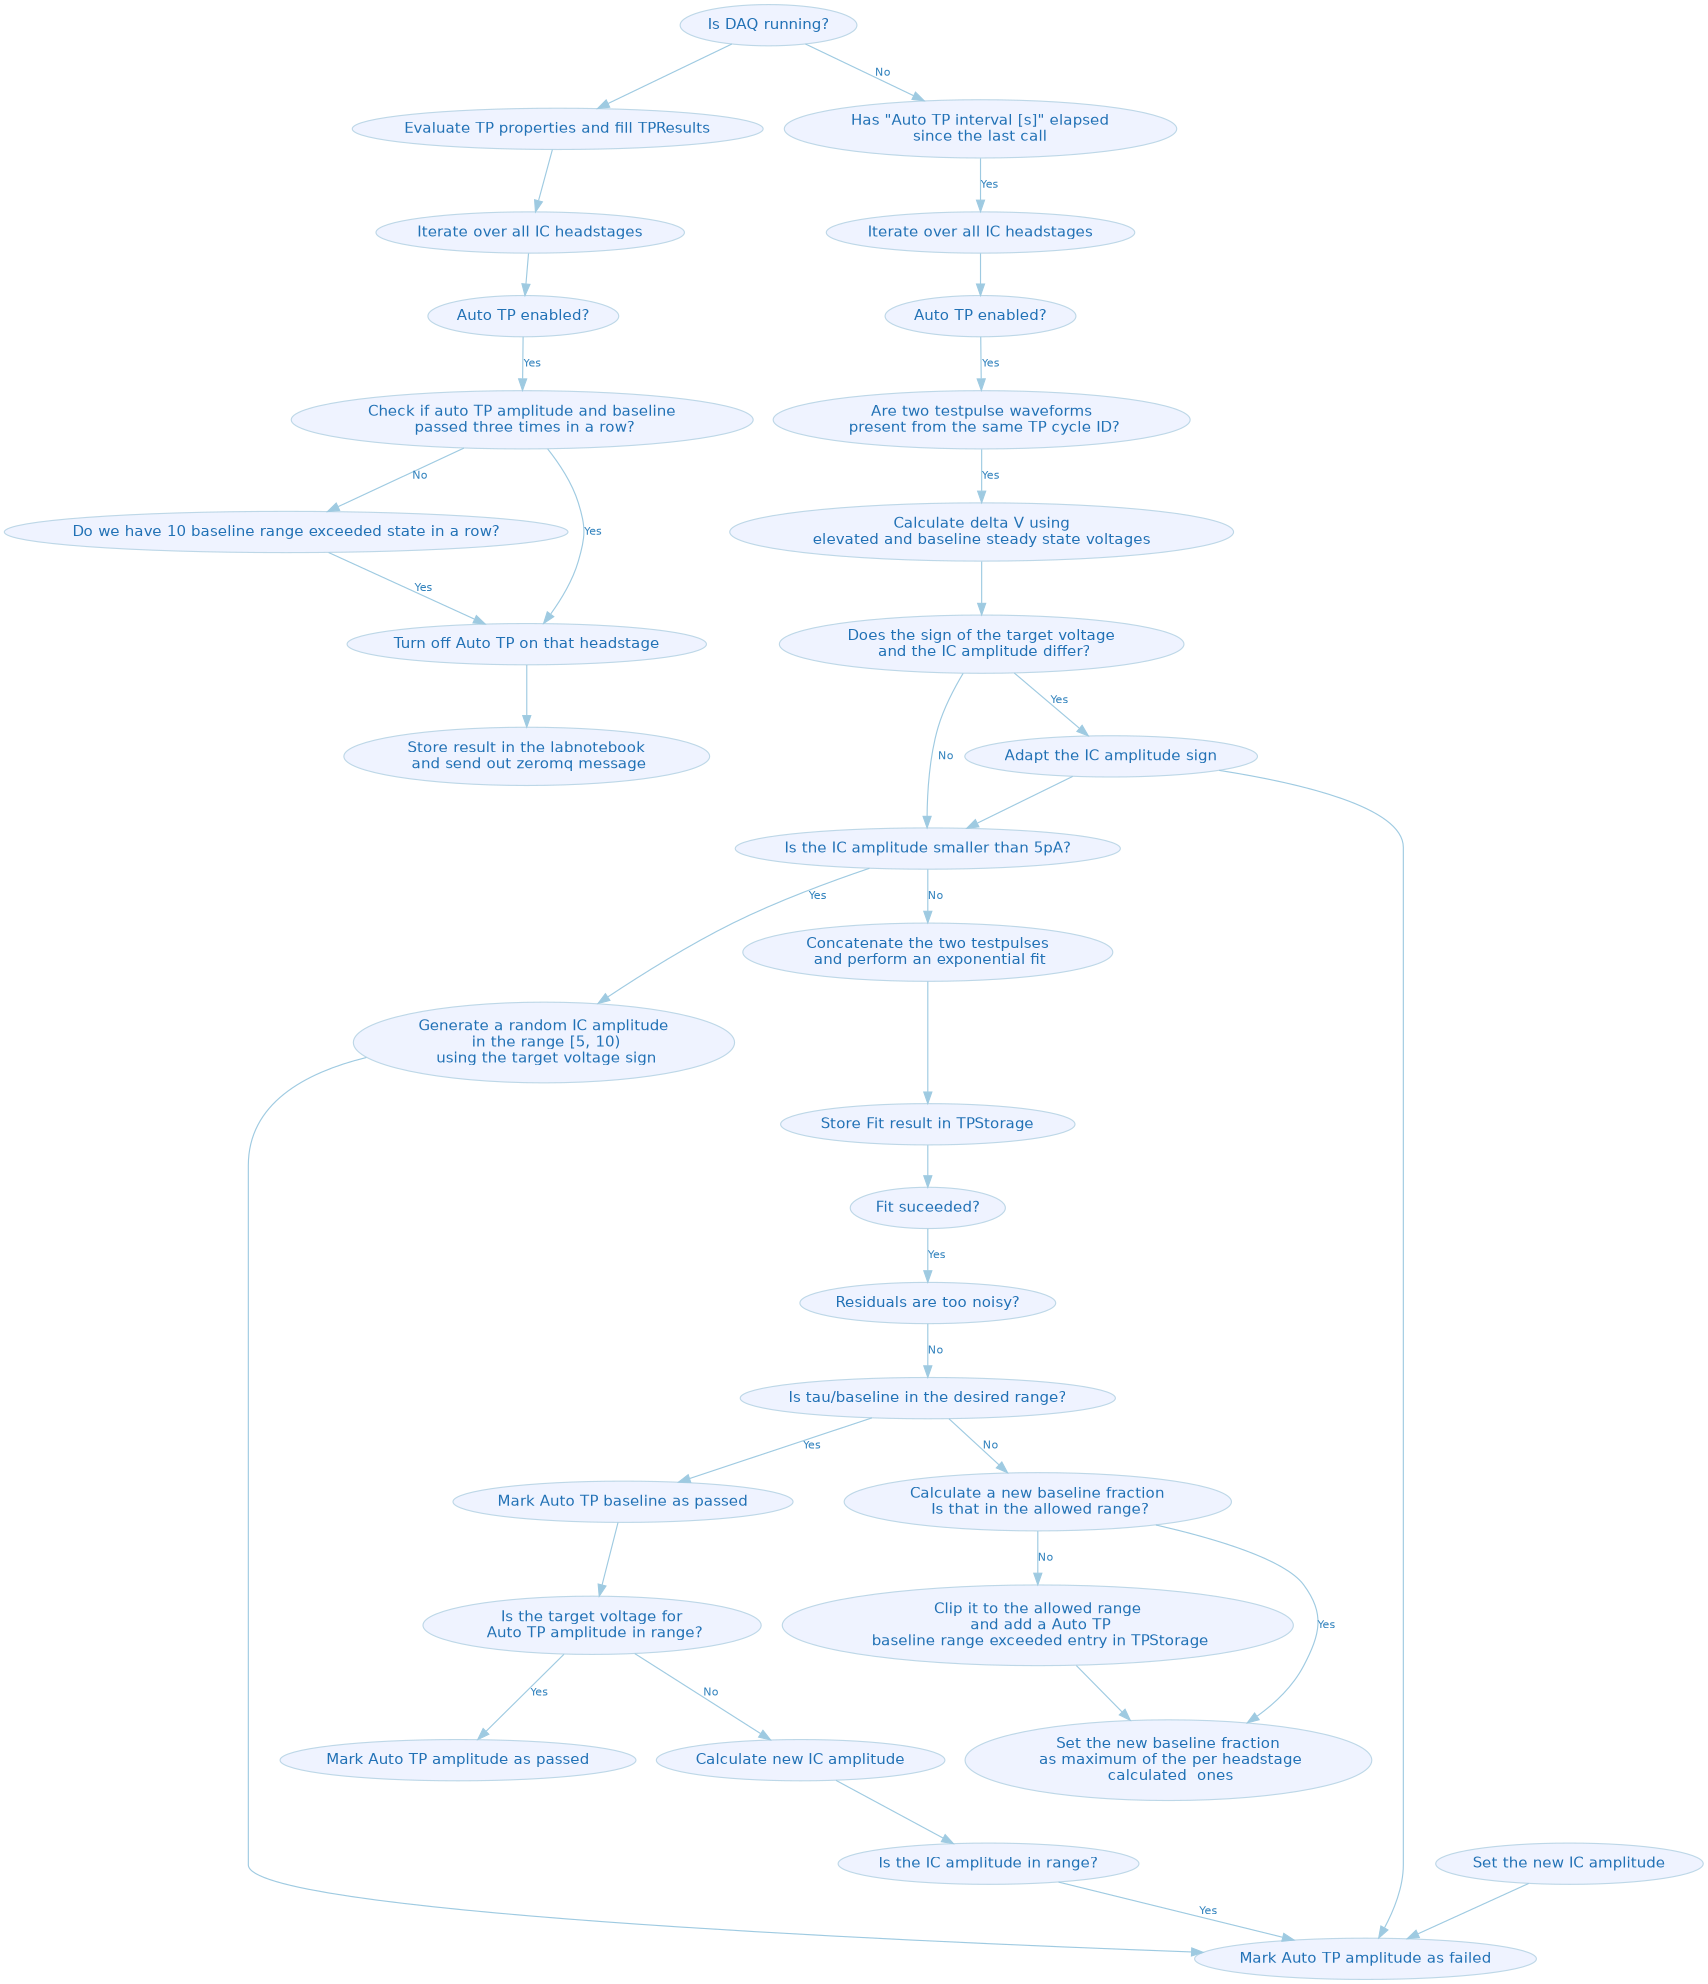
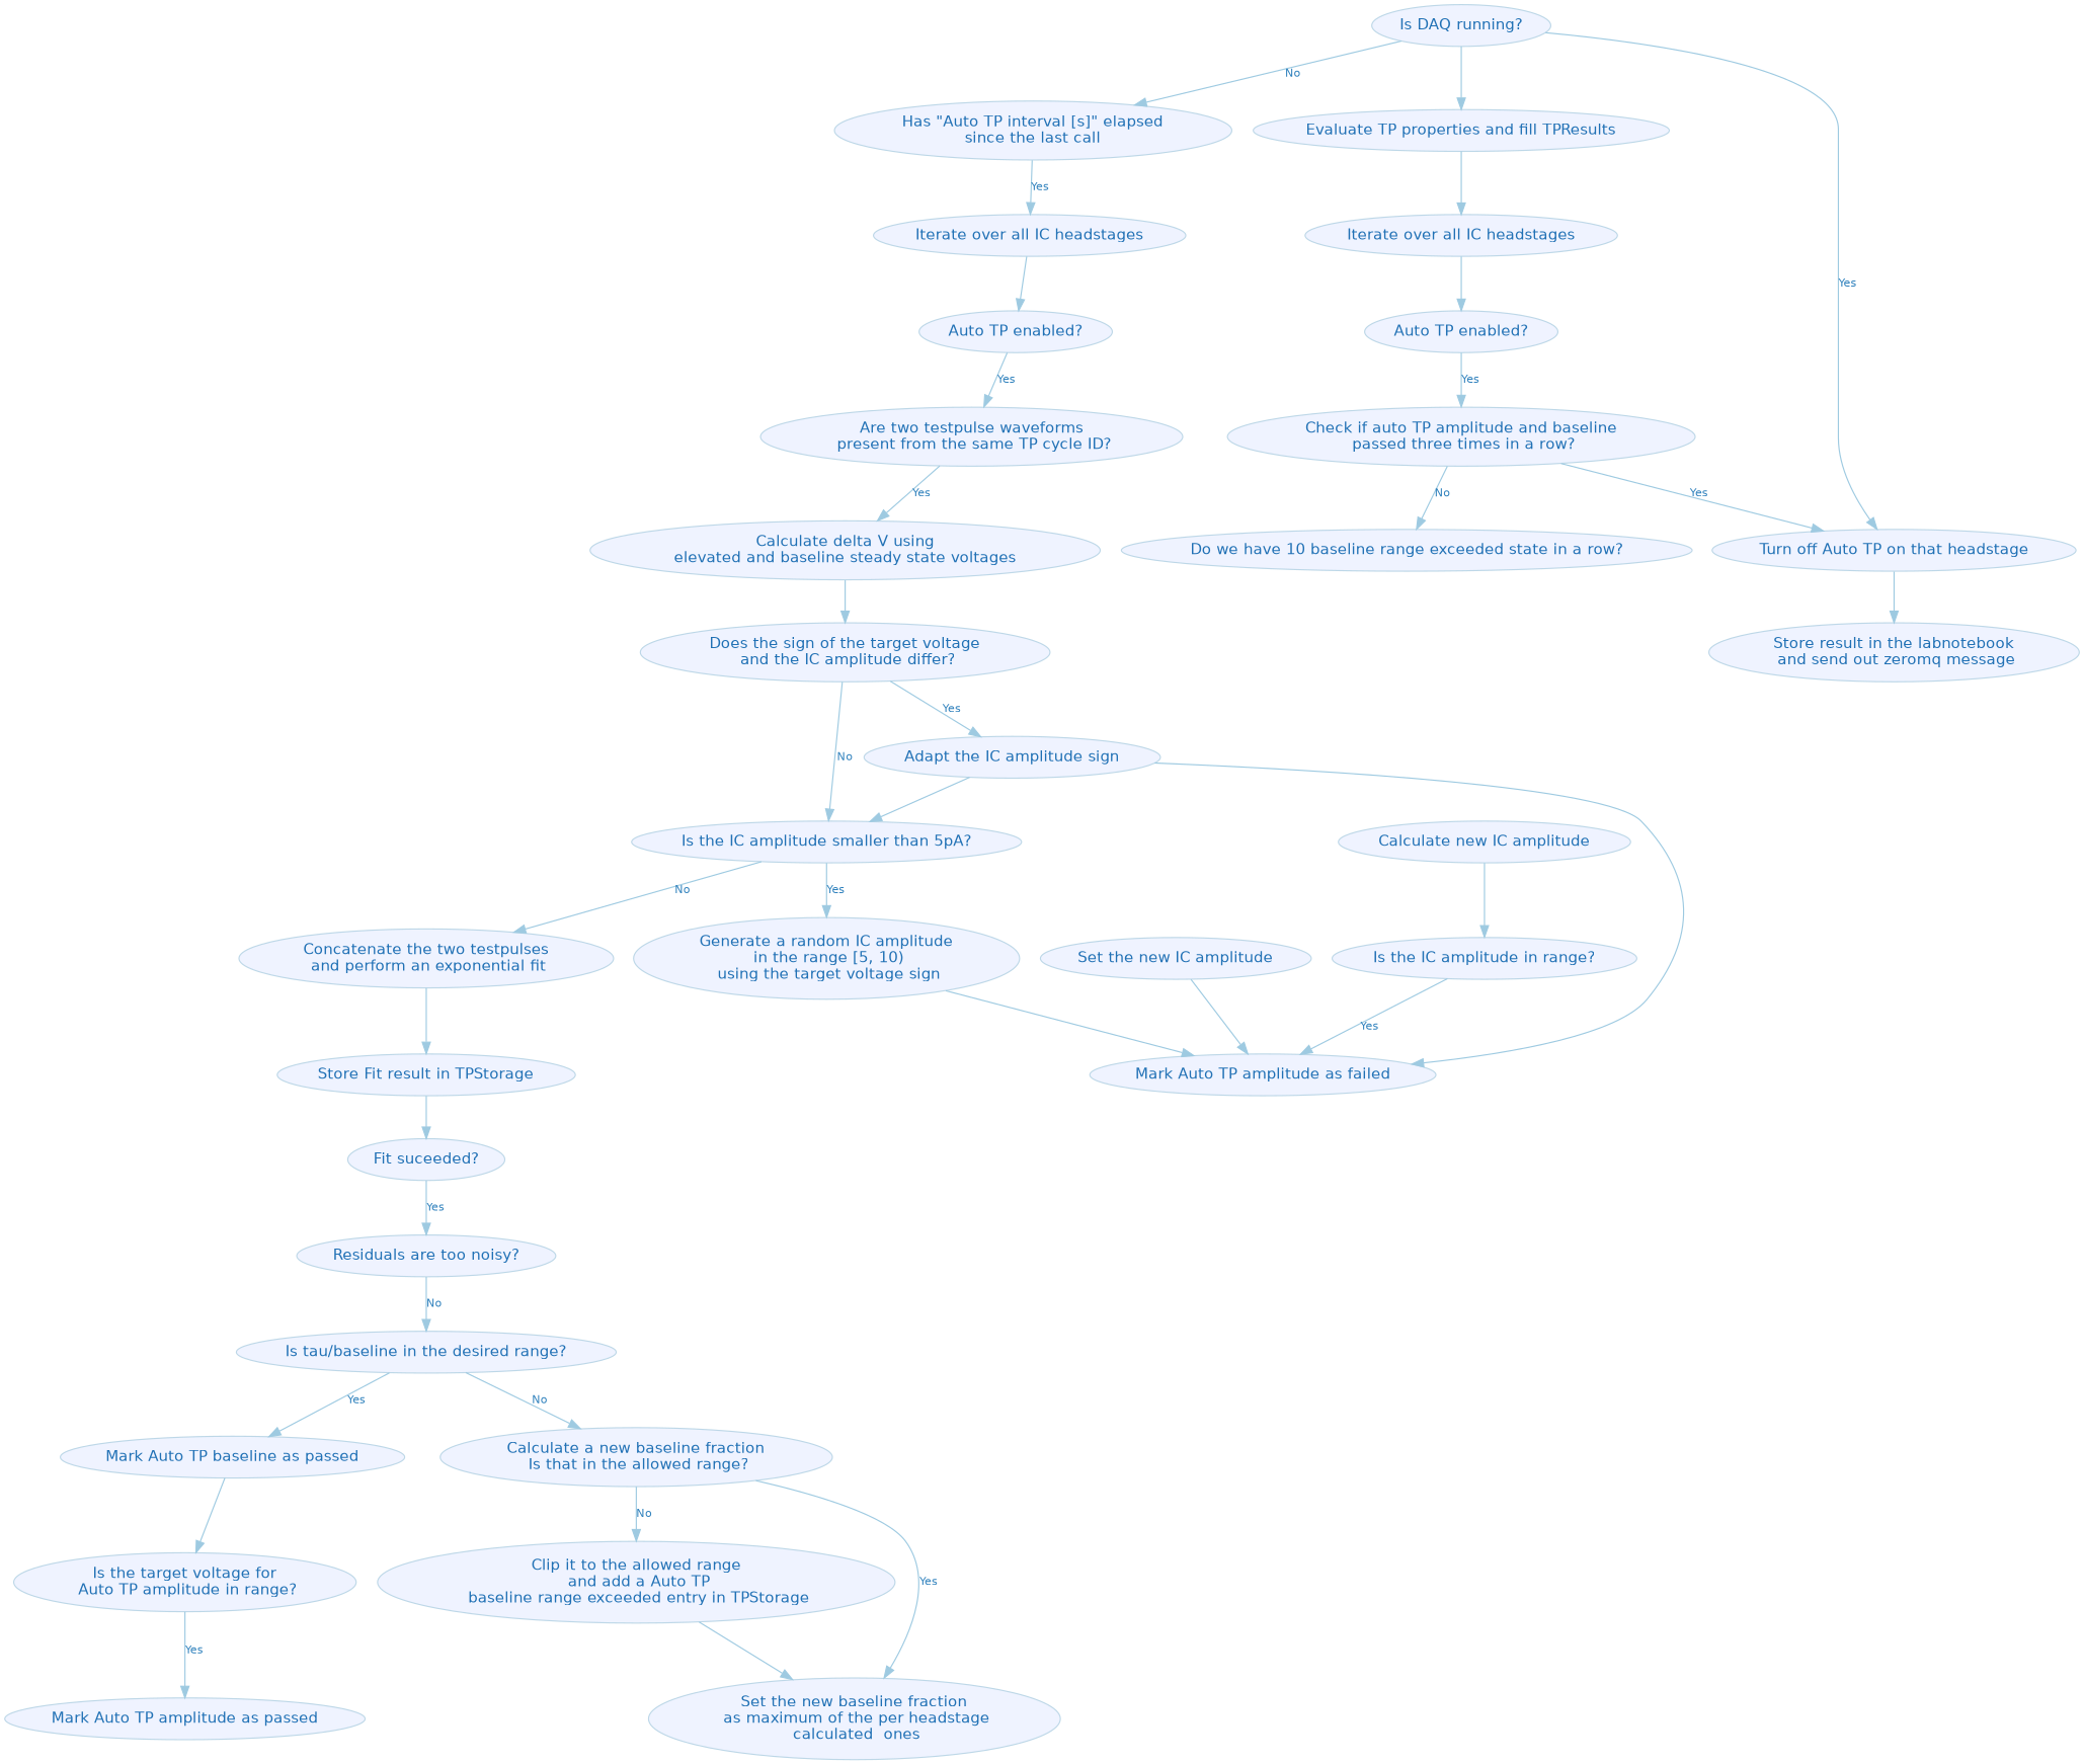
  digraph {
    color=white
    compound=true
    fontcolor=black
    fontname=Helvetica
    fontsize=14
    penwidth=0.1
    node [color="#bdd7e7" fillcolor="#eff3ff" fontcolor="#2171b5" fontname=Helvetica fontsize=13 shape=ellipse style=filled]
    edge [color="#9ecae1" fontcolor="#3182bd" fontname=Helvetica fontsize=10 style=solid]
    n1 [label="Evaluate TP properties and fill TPResults"]
    n2 [label="Iterate over all IC headstages"]
    n3 [label="Is DAQ running?"]
    n4 [label="Has \"Auto TP interval [s]\" elapsed\nsince the last call"]
    n5 [label="Auto TP enabled?"]
    n6 [label="Iterate over all IC headstages"]
    n7 [label="Check if auto TP amplitude and baseline\n passed three times in a row?"]
    n8 [label="Auto TP enabled?"]
    n9 [label="Are two testpulse waveforms\n present from the same TP cycle ID?"]
    n10 [label="Calculate delta V using\nelevated and baseline steady state voltages"]
    n11 [label="Does the sign of the target voltage\n and the IC amplitude differ?"]
    n12 [label="Is the IC amplitude smaller than 5pA?"]
    n13 [label="Adapt the IC amplitude sign"]
    n14 [label="Generate a random IC amplitude\n in the range [5, 10)\n using the target voltage sign"]
    n15 [label="Concatenate the two testpulses\n and perform an exponential fit"]
    n16 [label="Mark Auto TP amplitude as failed"]
    n17 [label="Store Fit result in TPStorage"]
    n18 [Label="Did the fit fail?" label="Fit suceeded?"]
    n19 [label="Set the new IC amplitude"]
    n20 [label="Residuals are too noisy?"]
    n21 [label="Is tau/baseline in the desired range?"]
    n22 [label="Mark Auto TP baseline as passed"]
    n23 [label="Calculate a new baseline fraction\n Is that in the allowed range?"]
    n24 [label="Is the target voltage for\n Auto TP amplitude in range?"]
    n25 [label="Clip it to the allowed range\n and add a Auto TP\n baseline range exceeded entry in TPStorage"]
    n26 [label="Set the new baseline fraction\n as maximum of the per headstage\n calculated  ones"]
    n27 [label="Mark Auto TP amplitude as passed"]
    n28 [label="Calculate new IC amplitude"]
    n29 [label="Is the IC amplitude in range?"]
    n30 [label="Do we have 10 baseline range exceeded state in a row?"]
    n31 [label="Turn off Auto TP on that headstage"]
    n32 [label="Store result in the labnotebook\n and send out zeromq message"]
    n1 -> n2
    n2 -> n5
    n3 -> n1
    n3 -> n4 [label=No]
    n4 -> n6 [label=Yes]
    n5 -> n7 [label=Yes]
    n6 -> n8
    n7 -> n30 [label=No]
    n7 -> n31 [label=Yes]
    n8 -> n9 [label=Yes]
    n9 -> n10 [label=Yes]
    n10 -> n11
    n11 -> n12 [label=No]
    n11 -> n13 [label=Yes]
    n12 -> n14 [label=Yes]
    n12 -> n15 [label=No]
    n13 -> n12
    n13 -> n16
    n14 -> n16
    n15 -> n17
    n17 -> n18
    n18 -> n20 [label=Yes]
    n19 -> n16
    n20 -> n21 [label=No]
    n21 -> n22 [label=Yes]
    n21 -> n23 [label=No]
    n22 -> n24
    n23 -> n25 [label=No]
    n23 -> n26 [label=Yes]
    n24 -> n27 [label=Yes]
-   n24 -> n28 [label=No]
    n25 -> n26
    n28 -> n29
    n29 -> n16 [label=Yes]
-   n30 -> n31 [label=Yes]
+   n3 -> n31 [label=Yes]
    n31 -> n32
  }
